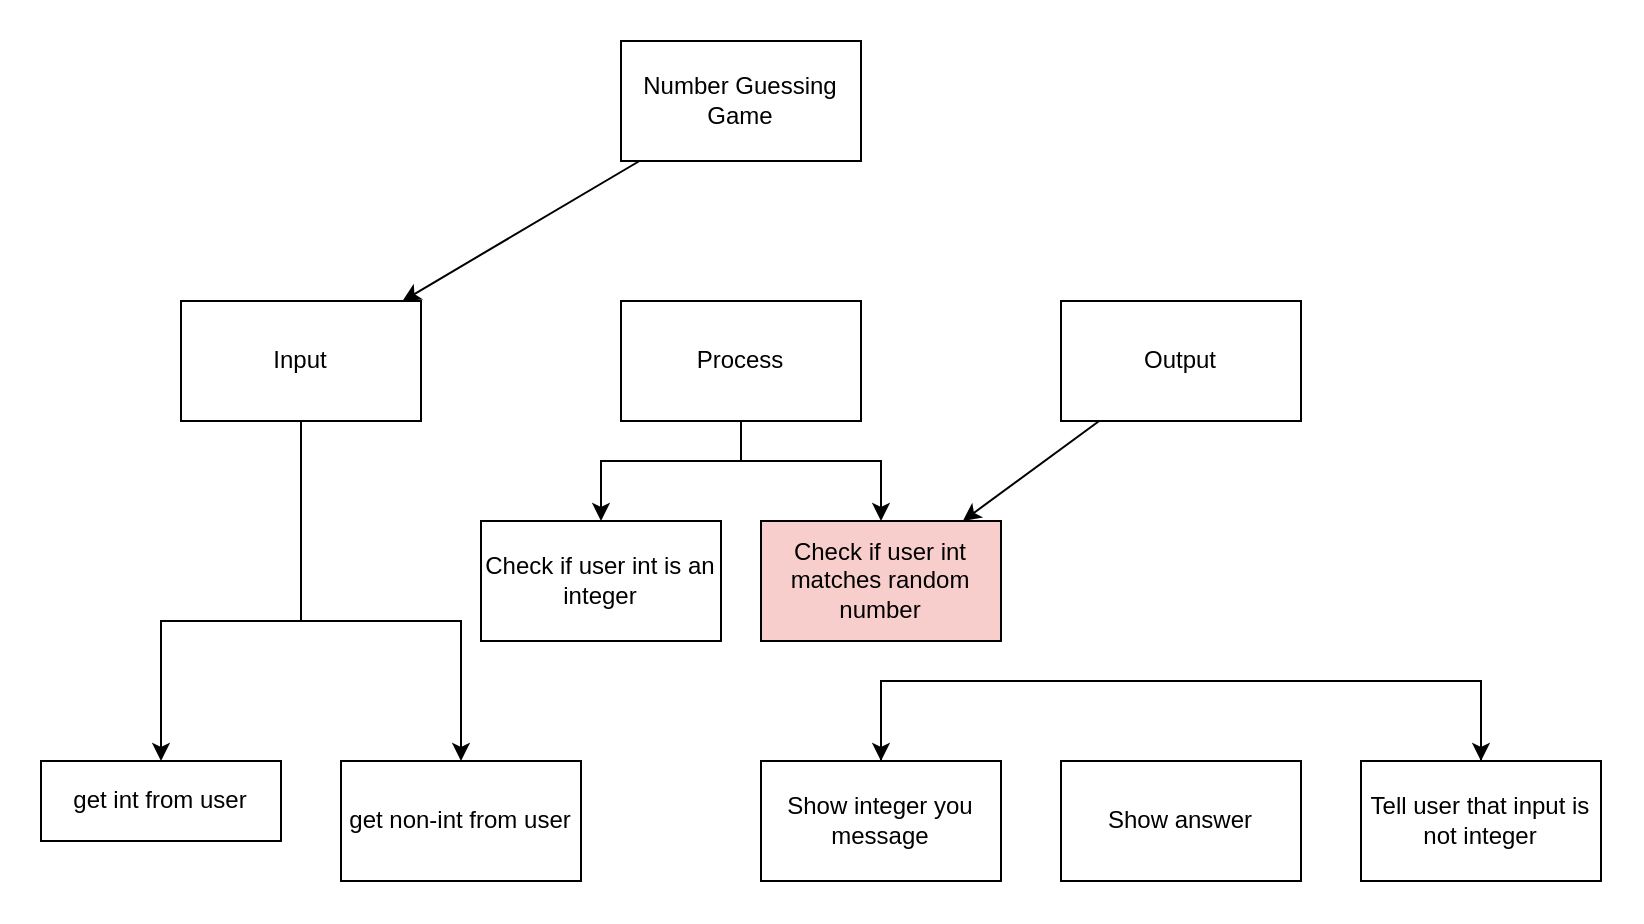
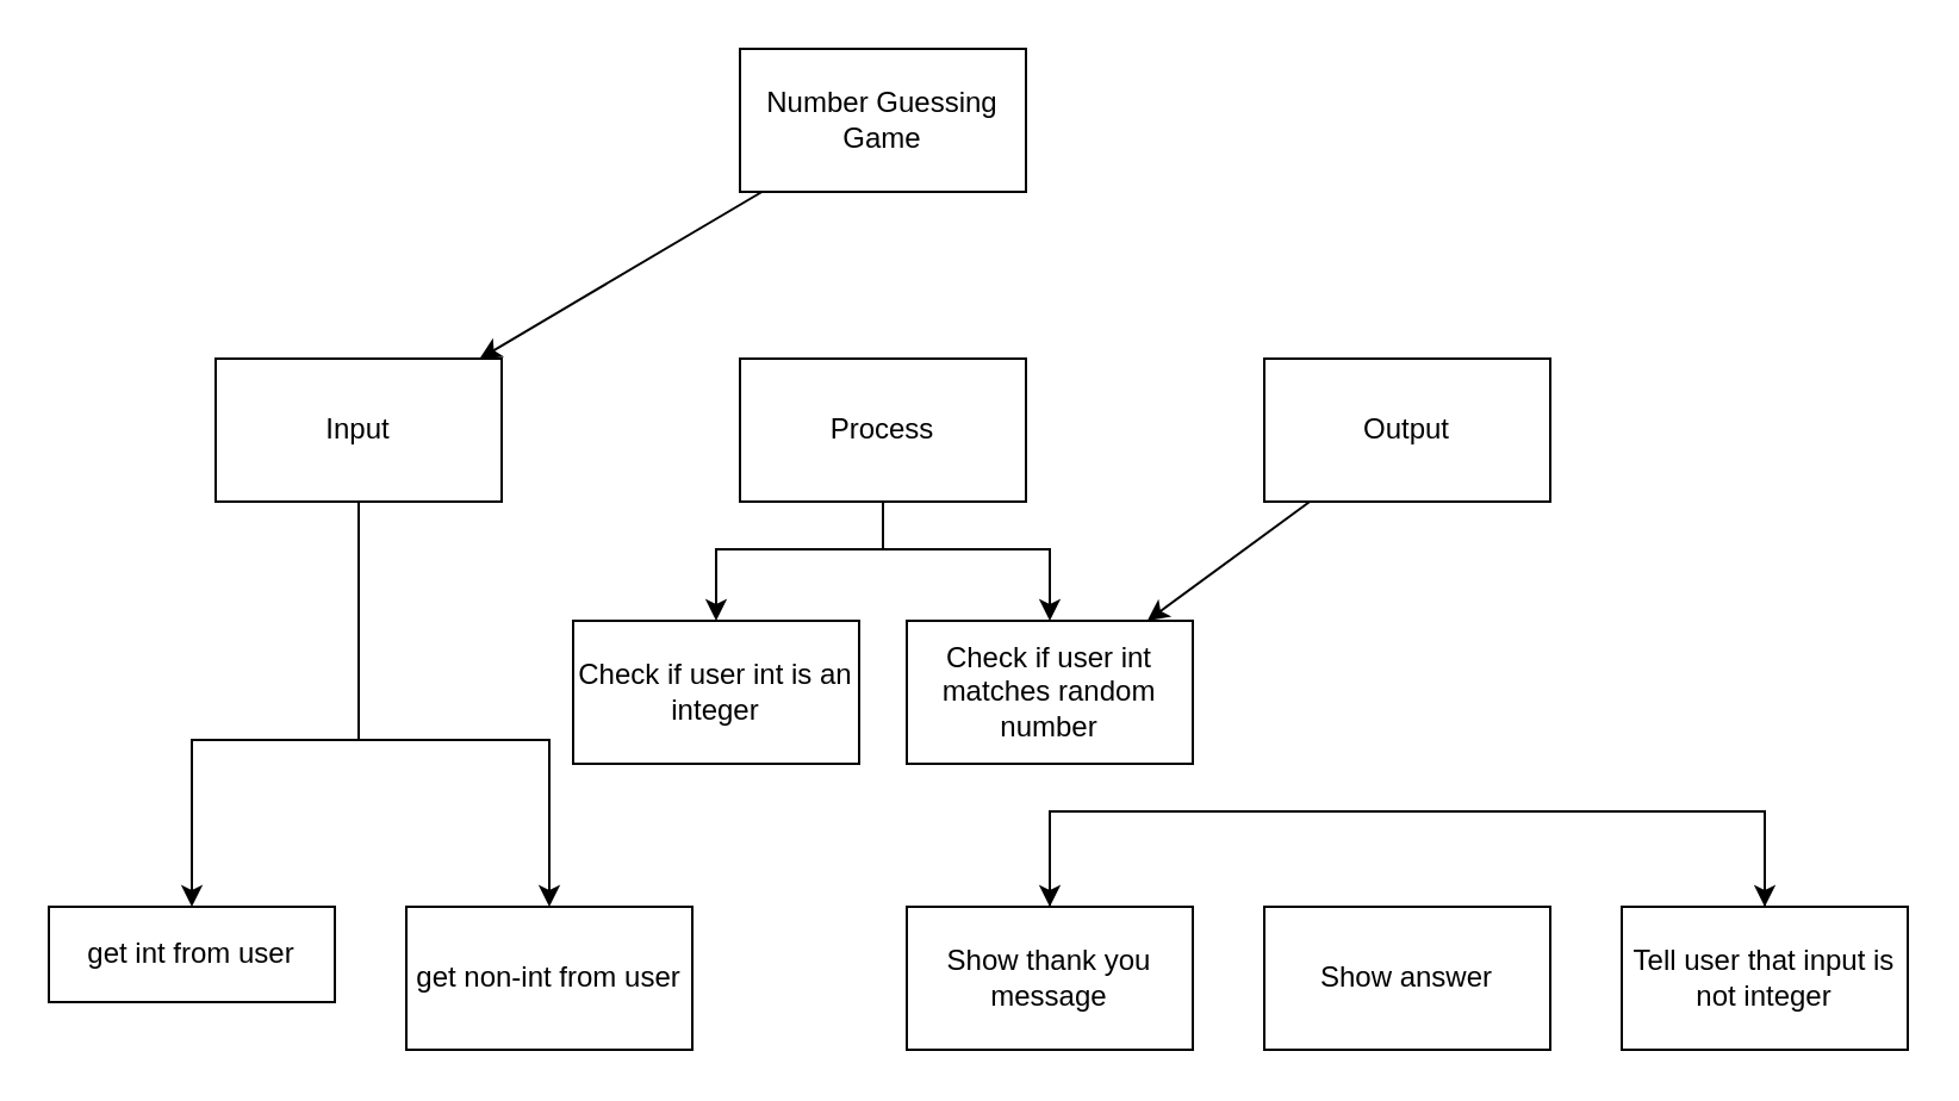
  <mxCell id="0" />
  <mxCell id="1" parent="0" />
  <mxCell id="2" style="edgeStyle=none;html=1;" parent="1" source="3" target="9" edge="1"><mxGeometry relative="1" as="geometry" /></mxCell>
  <mxCell id="3" value="Number Guessing Game" style="rounded=0;whiteSpace=wrap;html=1;" parent="1" vertex="1"><mxGeometry x="310" y="20" width="120" height="60" as="geometry" /></mxCell>
  <mxCell id="4" style="edgeStyle=none;rounded=0;html=1;entryX=0.5;entryY=0;entryDx=0;entryDy=0;" edge="1" parent="1" source="6" target="12"><mxGeometry relative="1" as="geometry"><Array as="points"><mxPoint x="370" y="230" /><mxPoint x="300" y="230" /></Array></mxGeometry></mxCell>
  <mxCell id="5" style="edgeStyle=none;rounded=0;html=1;entryX=0.5;entryY=0;entryDx=0;entryDy=0;" edge="1" parent="1" source="6" target="13"><mxGeometry relative="1" as="geometry"><Array as="points"><mxPoint x="370" y="230" /><mxPoint x="440" y="230" /></Array></mxGeometry></mxCell>
  <mxCell id="6" value="Process" style="rounded=0;whiteSpace=wrap;html=1;" parent="1" vertex="1"><mxGeometry x="310" y="150" width="120" height="60" as="geometry" /></mxCell>
  <mxCell id="7" style="edgeStyle=none;rounded=0;html=1;entryX=0.5;entryY=0;entryDx=0;entryDy=0;" edge="1" parent="1" target="15"><mxGeometry relative="1" as="geometry"><mxPoint x="150" y="210" as="sourcePoint" /><Array as="points"><mxPoint x="150" y="310" /><mxPoint x="230" y="310" /></Array></mxGeometry></mxCell>
  <mxCell id="8" style="edgeStyle=none;rounded=0;html=1;entryX=0.5;entryY=0;entryDx=0;entryDy=0;" edge="1" parent="1" source="9" target="14"><mxGeometry relative="1" as="geometry"><Array as="points"><mxPoint x="150" y="310" /><mxPoint x="80" y="310" /></Array></mxGeometry></mxCell>
  <mxCell id="9" value="Input" style="rounded=0;whiteSpace=wrap;html=1;" parent="1" vertex="1"><mxGeometry x="90" y="150" width="120" height="60" as="geometry" /></mxCell>
  <mxCell id="10" style="edgeStyle=none;rounded=0;html=1;" edge="1" parent="1" source="11" target="13"><mxGeometry relative="1" as="geometry" /></mxCell>
  <mxCell id="11" value="Output" style="rounded=0;whiteSpace=wrap;html=1;" parent="1" vertex="1"><mxGeometry x="530" y="150" width="120" height="60" as="geometry" /></mxCell>
  <mxCell id="12" value="Check if user int is an integer" style="rounded=0;whiteSpace=wrap;html=1;" parent="1" vertex="1"><mxGeometry x="240" y="260" width="120" height="60" as="geometry" /></mxCell>
- <mxCell id="13" value="Check if user int matches random number" style="rounded=0;whiteSpace=wrap;html=1;fillColor=#f8cecc;" parent="1" vertex="1"><mxGeometry x="380" y="260" width="120" height="60" as="geometry" /></mxCell>
+ <mxCell id="13" value="Check if user int matches random number" style="rounded=0;whiteSpace=wrap;html=1;" parent="1" vertex="1"><mxGeometry x="380" y="260" width="120" height="60" as="geometry" /></mxCell>
  <mxCell id="14" value="get int from user" style="rounded=0;whiteSpace=wrap;html=1;" parent="1" vertex="1"><mxGeometry x="20" y="380" width="120" height="40" as="geometry" /></mxCell>
  <mxCell id="15" value="get non-int from user" style="rounded=0;whiteSpace=wrap;html=1;" parent="1" vertex="1"><mxGeometry x="170" y="380" width="120" height="60" as="geometry" /></mxCell>
  <mxCell id="16" style="edgeStyle=none;rounded=0;html=1;entryX=0.5;entryY=0;entryDx=0;entryDy=0;" edge="1" parent="1" source="17" target="20"><mxGeometry relative="1" as="geometry"><Array as="points"><mxPoint x="740" y="340" /><mxPoint x="440" y="340" /></Array></mxGeometry></mxCell>
  <mxCell id="17" value="Tell user that input is not integer" style="rounded=0;whiteSpace=wrap;html=1;" vertex="1" parent="1"><mxGeometry x="680" y="380" width="120" height="60" as="geometry" /></mxCell>
  <mxCell id="18" value="Show answer" style="rounded=0;whiteSpace=wrap;html=1;" vertex="1" parent="1"><mxGeometry x="530" y="380" width="120" height="60" as="geometry" /></mxCell>
  <mxCell id="19" style="edgeStyle=none;rounded=0;html=1;entryX=0.5;entryY=0;entryDx=0;entryDy=0;" edge="1" parent="1" source="20" target="17"><mxGeometry relative="1" as="geometry"><Array as="points"><mxPoint x="440" y="340" /><mxPoint x="740" y="340" /></Array></mxGeometry></mxCell>
- <mxCell id="20" value="Show integer you message" style="rounded=0;whiteSpace=wrap;html=1;" vertex="1" parent="1"><mxGeometry x="380" y="380" width="120" height="60" as="geometry" /></mxCell>
+ <mxCell id="20" value="Show thank you message" style="rounded=0;whiteSpace=wrap;html=1;" vertex="1" parent="1"><mxGeometry x="380" y="380" width="120" height="60" as="geometry" /></mxCell>
